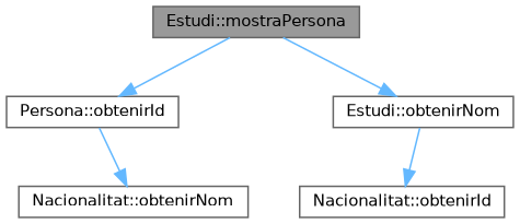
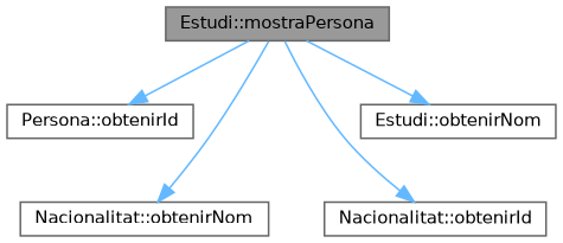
  digraph {
    rankdir=TB
    node [color=grey40 fillcolor=white fontname=Helvetica fontsize=10 shape=box style=filled]
    edge [color=steelblue1 fontname=Helvetica fontsize=10 labelfontname=Helvetica labelfontsize=10 style=solid]
    n1 [color=gray40 fillcolor=grey60 fontcolor=black height=0.2 label="Estudi::mostraPersona" width=0.4]
    n2 [height=0.2 label="Persona::obtenirId" width=0.4]
    n3 [height=0.2 label="Nacionalitat::obtenirId" width=0.4]
    n4 [height=0.2 label="Estudi::obtenirNom" width=0.4]
    n5 [height=0.2 label="Nacionalitat::obtenirNom" width=0.4]
    n1 -> n2
-   n4 -> n3
+   n1 -> n3
    n1 -> n4
-   n2 -> n5
+   n1 -> n5
  }
